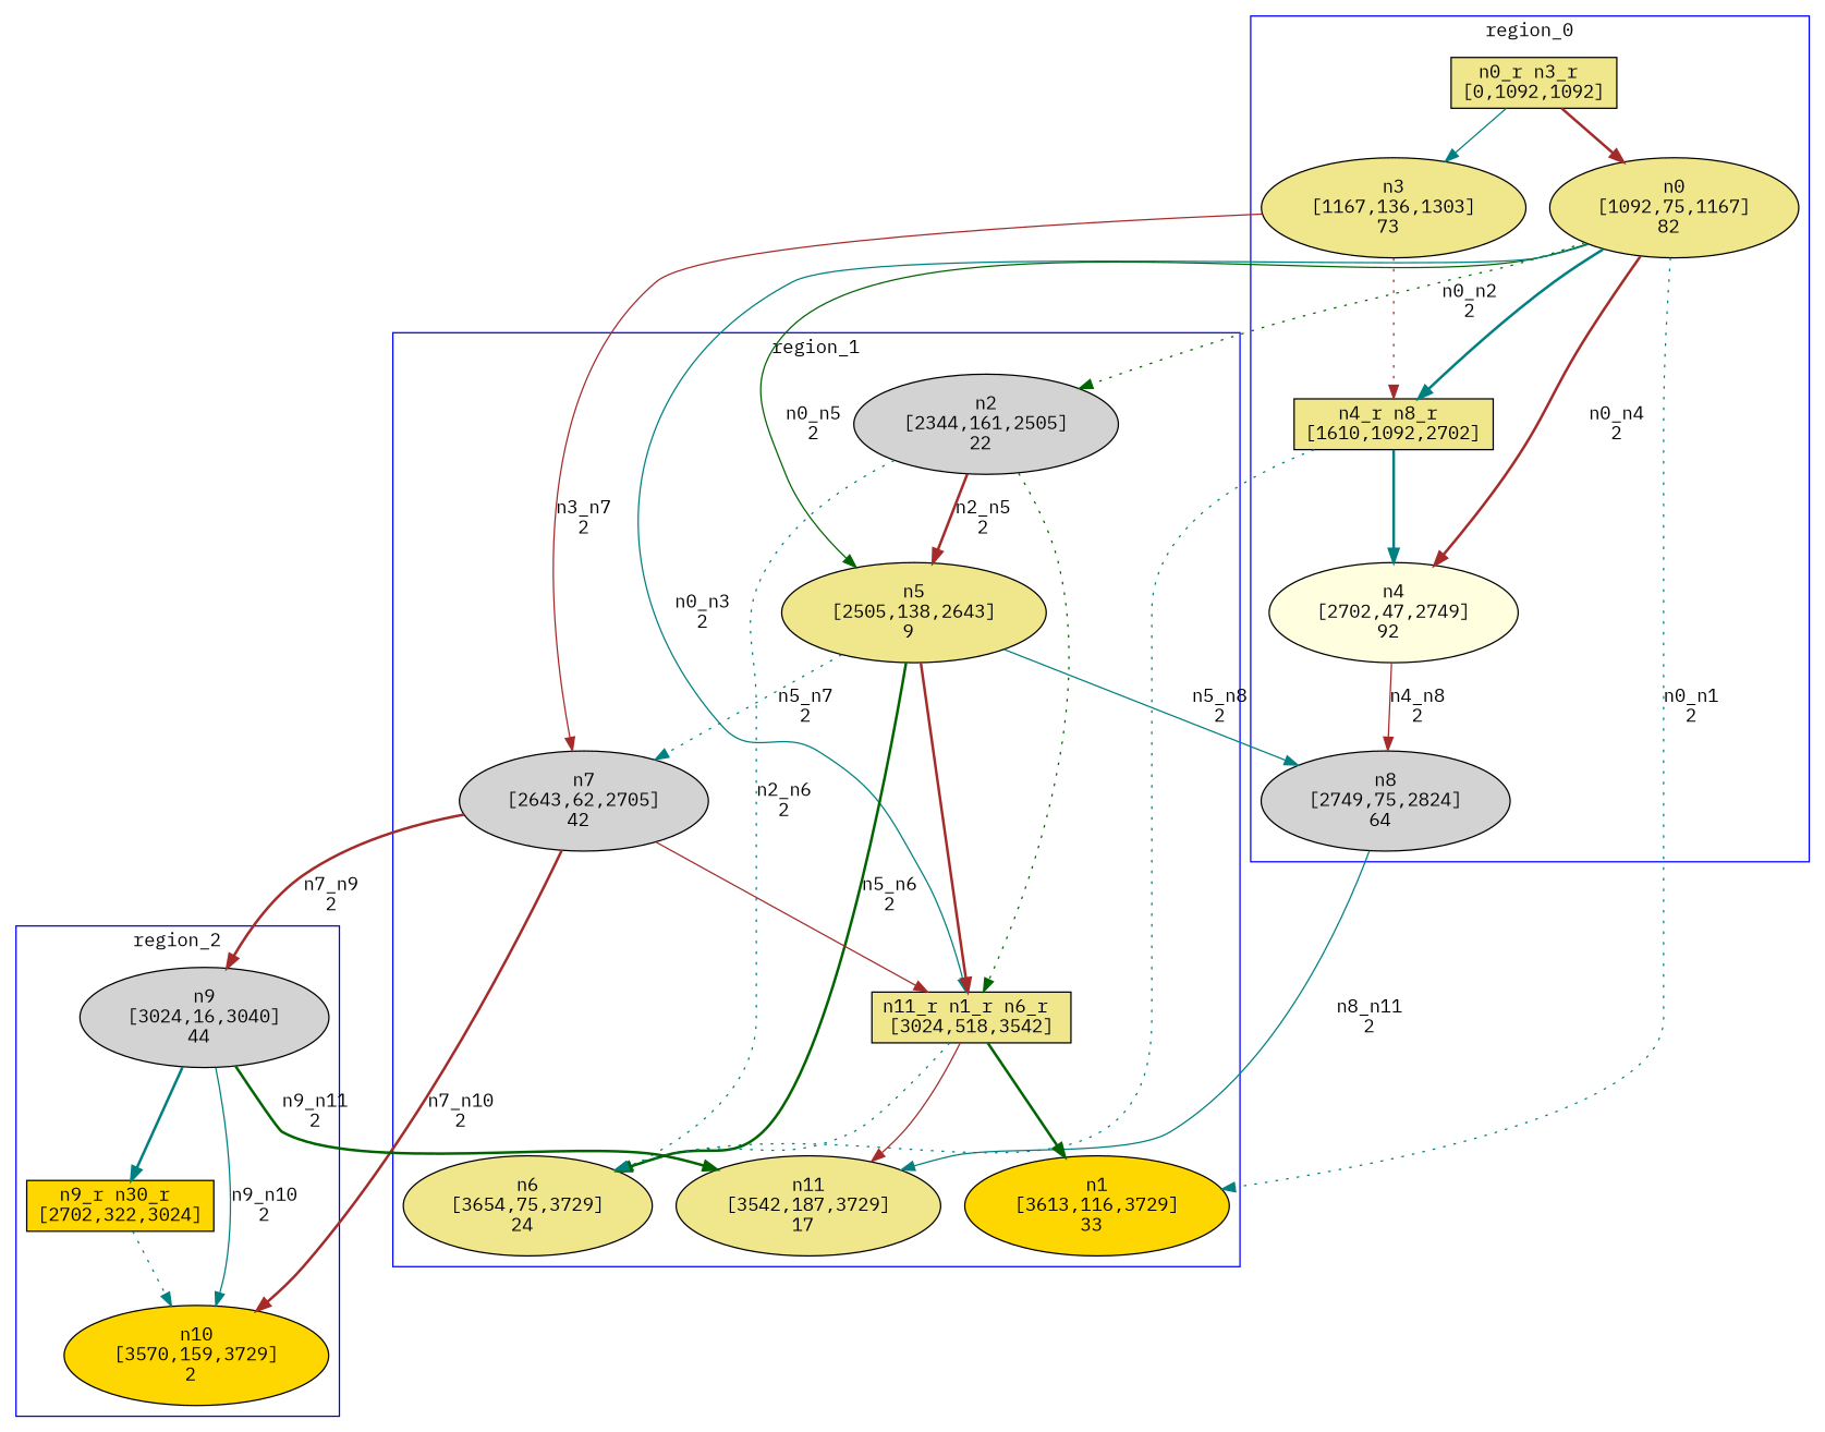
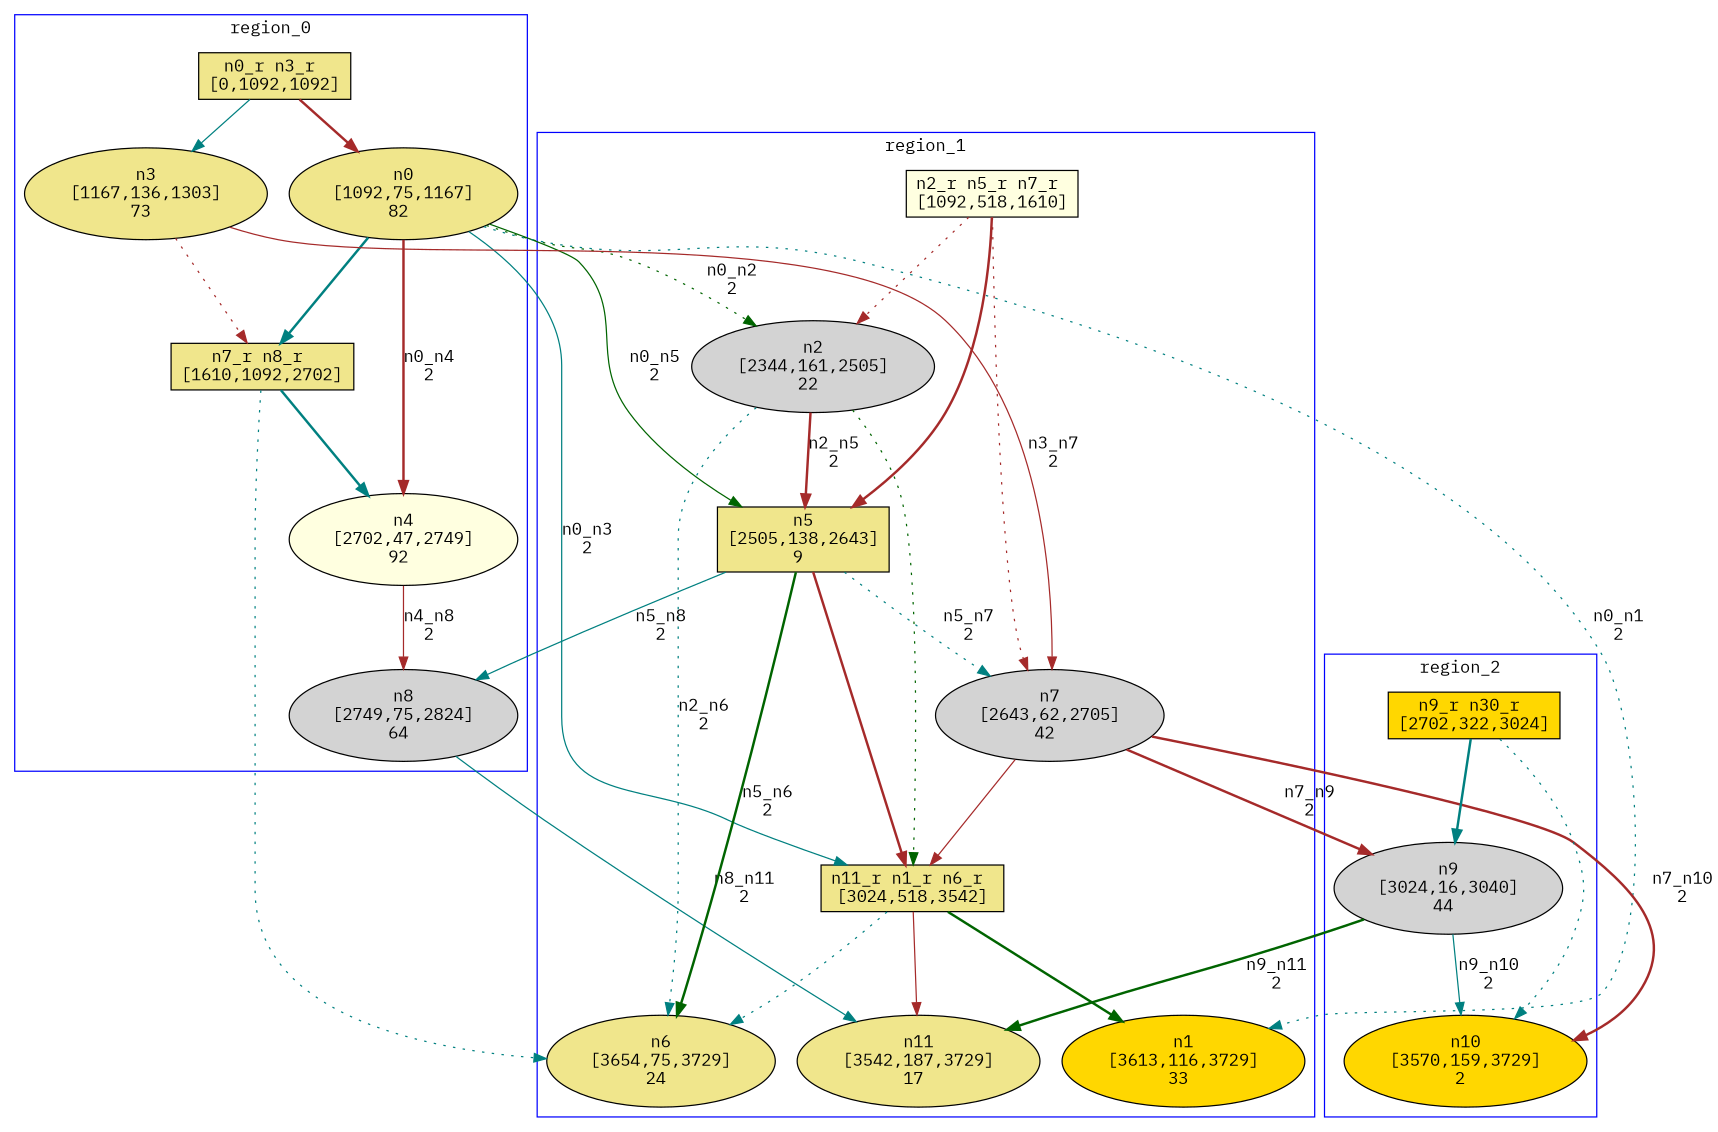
  digraph {
    fontname="IBM Plex Mono"
    node [fillcolor=khaki fontname="IBM Plex Mono" style=filled]
    edge [color=brown fontname="IBM Plex Mono" style=bold]
    n1 [label="n0_r n3_r \n[0,1092,1092]" shape=box]
    n2 [label="n0\n[1092,75,1167]\n82 "]
    n3 [label="n3\n[1167,136,1303]\n73 "]
-   n4 [label="n4_r n8_r \n[1610,1092,2702]" shape=box]
+   n4 [label="n7_r n8_r \n[1610,1092,2702]" shape=box]
    n5 [fillcolor=lightyellow label="n4\n[2702,47,2749]\n92 "]
    n6 [fillcolor=lightgrey label="n8\n[2749,75,2824]\n64 "]
+   n7 [fillcolor=lightyellow label="n2_r n5_r n7_r \n[1092,518,1610]" shape=box]
    n8 [fillcolor=lightgrey label="n2\n[2344,161,2505]\n22 "]
-   n9 [label="n5\n[2505,138,2643]\n9 "]
+   n9 [label="n5\n[2505,138,2643]\n9 " shape=box]
    n10 [fillcolor=lightgrey label="n7\n[2643,62,2705]\n42 "]
    n11 [label="n11_r n1_r n6_r \n[3024,518,3542]" shape=box]
    n12 [label="n11\n[3542,187,3729]\n17 "]
    n13 [fillcolor=gold label="n1\n[3613,116,3729]\n33 "]
    n14 [label="n6\n[3654,75,3729]\n24 "]
    n15 [fillcolor=gold label="n9_r n30_r \n[2702,322,3024]" shape=box]
    n16 [fillcolor=lightgrey label="n9\n[3024,16,3040]\n44 "]
    n17 [fillcolor=gold label="n10\n[3570,159,3729]\n2 "]
    subgraph cluster_1 {
      color=blue
      label=region_0
      stytle=filled
      n1
      n2
      n3
      n4
      n5
      n6
    }
    subgraph cluster_2 {
      color=blue
      label=region_1
      stytle=filled
+     n7
      n8
      n9
      n10
      n11
      n12
      n13
      n14
    }
    subgraph cluster_3 {
      color=blue
      label=region_2
      stytle=filled
      n15
      n16
      n17
    }
    n1 -> n2
    n1 -> n3 [color=teal style=solid]
    n2 -> n4 [color=teal]
    n2 -> n5 [label="n0_n4\n2"]
    n2 -> n8 [color=darkgreen label="n0_n2\n2" style=dotted]
    n2 -> n9 [color=darkgreen label="n0_n5\n2" style=solid]
    n2 -> n11 [color=teal label="n0_n3\n2" style=solid]
    n2 -> n13 [color=teal label="n0_n1\n2" style=dotted]
    n3 -> n4 [style=dotted]
    n3 -> n10 [label="n3_n7\n2" style=solid]
    n4 -> n5 [color=teal]
    n4 -> n14 [color=teal style=dotted]
    n5 -> n6 [label="n4_n8\n2" style=solid]
    n6 -> n12 [color=teal label="n8_n11\n2" style=solid]
+   n7 -> n8 [style=dotted]
+   n7 -> n9
+   n7 -> n10 [style=dotted]
    n8 -> n9 [label="n2_n5\n2"]
    n8 -> n11 [color=darkgreen style=dotted]
    n8 -> n14 [color=teal label="n2_n6\n2" style=dotted]
    n9 -> n6 [color=teal label="n5_n8\n2" style=solid]
    n9 -> n10 [color=teal label="n5_n7\n2" style=dotted]
    n9 -> n11
    n9 -> n14 [color=darkgreen label="n5_n6\n2"]
    n10 -> n11 [style=solid]
    n10 -> n16 [label="n7_n9\n2"]
    n10 -> n17 [label="n7_n10\n2"]
    n11 -> n12 [style=solid]
    n11 -> n13 [color=darkgreen]
    n11 -> n14 [color=teal style=dotted]
-   n16 -> n15 [color=teal]
+   n15 -> n16 [color=teal]
    n15 -> n17 [color=teal style=dotted]
    n16 -> n12 [color=darkgreen label="n9_n11\n2"]
    n16 -> n17 [color=teal label="n9_n10\n2" style=solid]
  }
